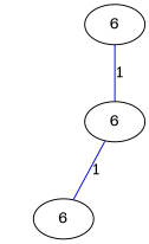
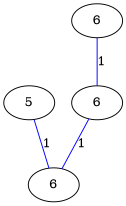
  graph {
    edge [color=blue]
+   n1 [label=5]
    n2 [label=6]
    n3 [label=6]
    n4 [label=6]
+   n1 -- n2 [label=1]
    n3 -- n4 [label=1]
    n4 -- n2 [label=1]
  }
